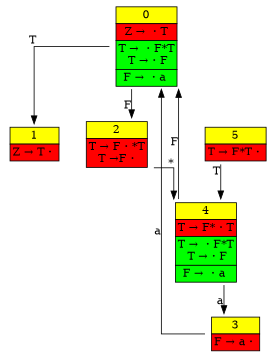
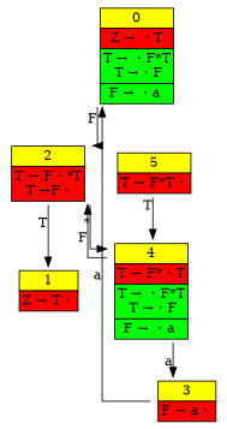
  digraph {
    splines=ortho
    node [shape=plaintext]
    edge [xlabel=T]
    n1 [label=<             <TABLE BORDER="0" CELLBORDER="1" CELLSPACING="0">             <TR><TD bgcolor="yellow">0</TD></TR>             <TR><TD bgcolor="red">Z &rarr; ・T</TD></TR>             <TR><TD bgcolor="green">T &rarr; ・F*T<br/> T &rarr;・F</TD></TR>             <TR><TD bgcolor="green">F &rarr; ・a </TD></TR>             </TABLE>>]
    n2 [label=<             <TABLE BORDER="0" CELLBORDER="1" CELLSPACING="0">             <TR><TD PORT="title" bgcolor="yellow">1</TD></TR>             <TR><TD PORT="text1" bgcolor="red">Z &rarr; T・</TD></TR>             </TABLE>>]
    n3 [label=<             <TABLE BORDER="0" CELLBORDER="1" CELLSPACING="0">             <TR><TD PORT="title" bgcolor="yellow">2</TD></TR>             <TR><TD bgcolor="red">T &rarr; F・*T<br/> T &rarr;F・</TD></TR>             </TABLE>>]
    n4 [label=<             <TABLE BORDER="0" CELLBORDER="1" CELLSPACING="0">             <TR><TD PORT="title" bgcolor="yellow">4</TD></TR>             <TR><TD bgcolor="red">T &rarr; F*・T</TD></TR>             <TR><TD bgcolor="green">T &rarr; ・F*T<br/> T &rarr;・F</TD></TR>             <TR><TD bgcolor="green">F &rarr; ・a </TD></TR>             </TABLE>>]
    n5 [label=<             <TABLE BORDER="0" CELLBORDER="1" CELLSPACING="0">             <TR><TD PORT="title" bgcolor="yellow">3</TD></TR>             <TR><TD PORT="text1" bgcolor="red">F &rarr; a・</TD></TR>             </TABLE>>]
    n6 [label=<             <TABLE BORDER="0" CELLBORDER="1" CELLSPACING="0">             <TR><TD PORT="title" bgcolor="yellow">5</TD></TR>             <TR><TD bgcolor="red">T &rarr; F*T・</TD></TR>             </TABLE>>]
-   n1 -> n2
+   n3 -> n2
    n1 -> n3 [xlabel=F]
    n3 -> n4 [xlabel="*"]
-   n4 -> n1 [xlabel=F]
+   n4 -> n3 [xlabel=F]
    n4 -> n5 [xlabel=a]
    n5 -> n1 [xlabel=a]
    n6 -> n4
  }
